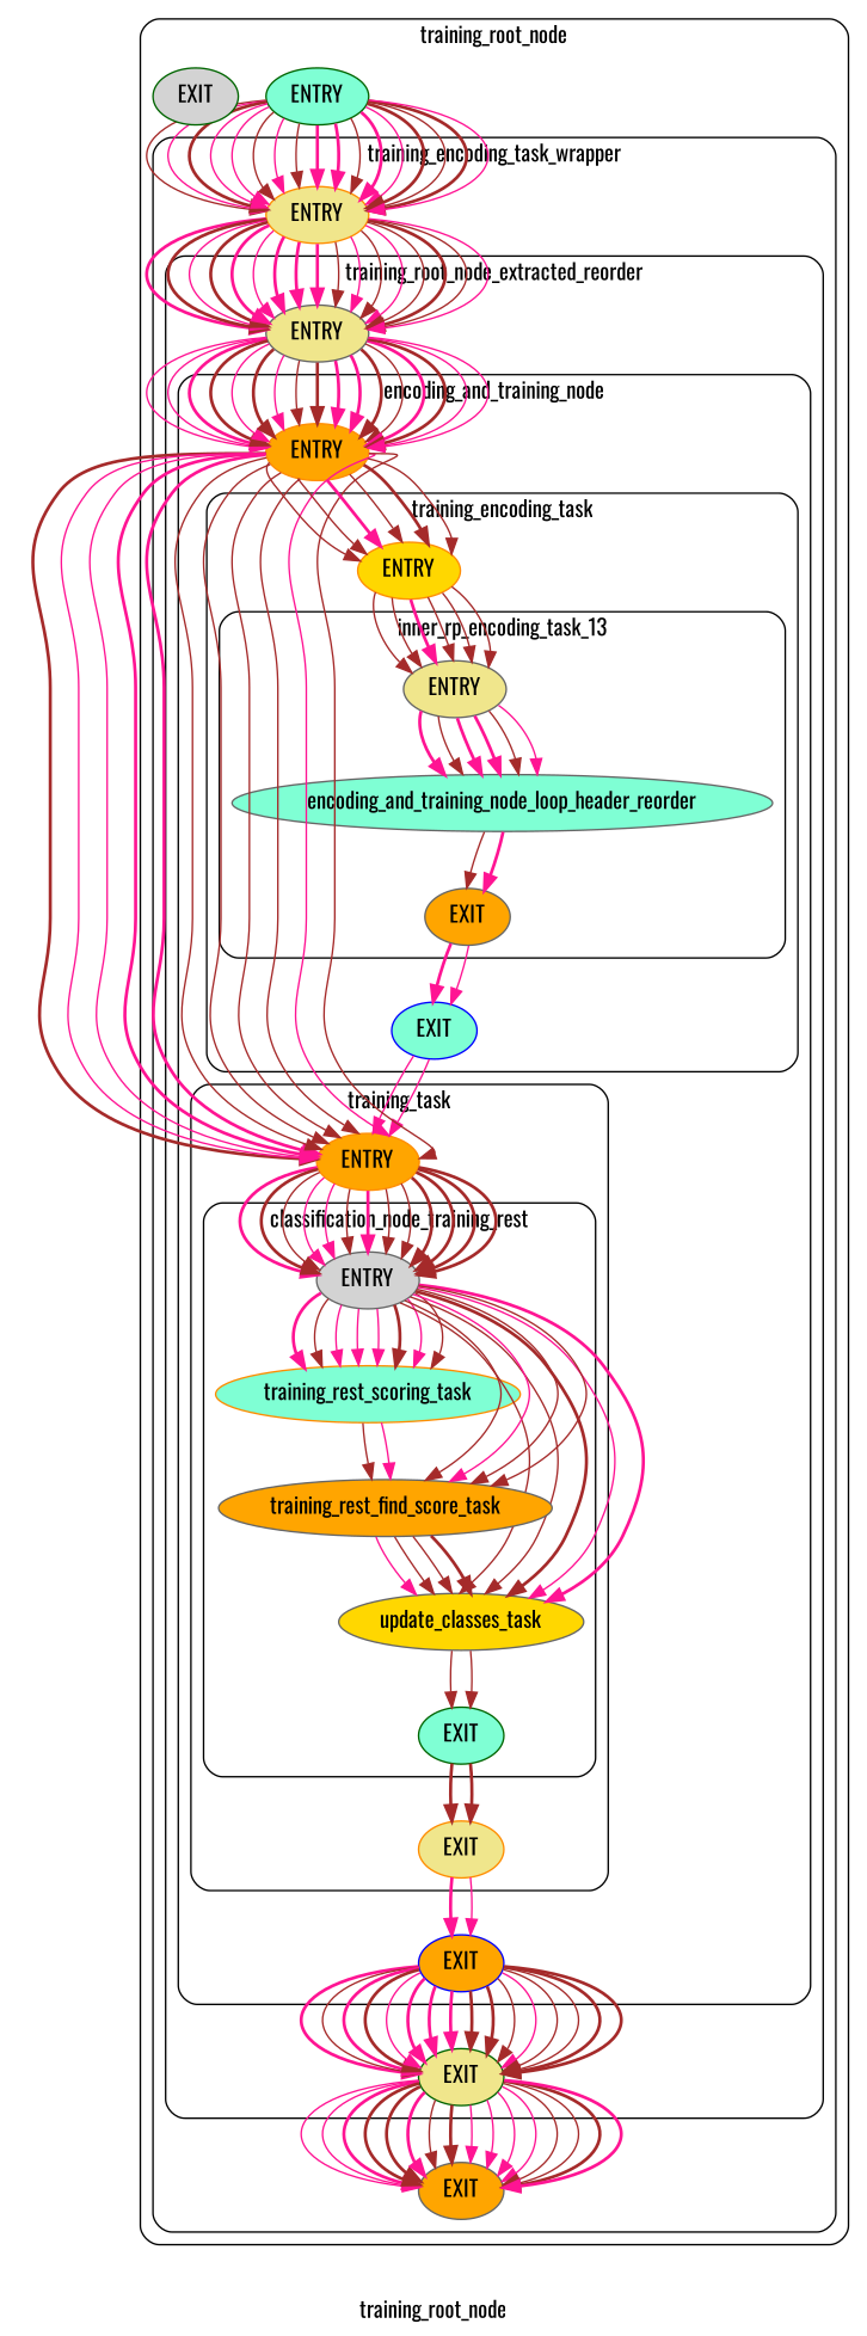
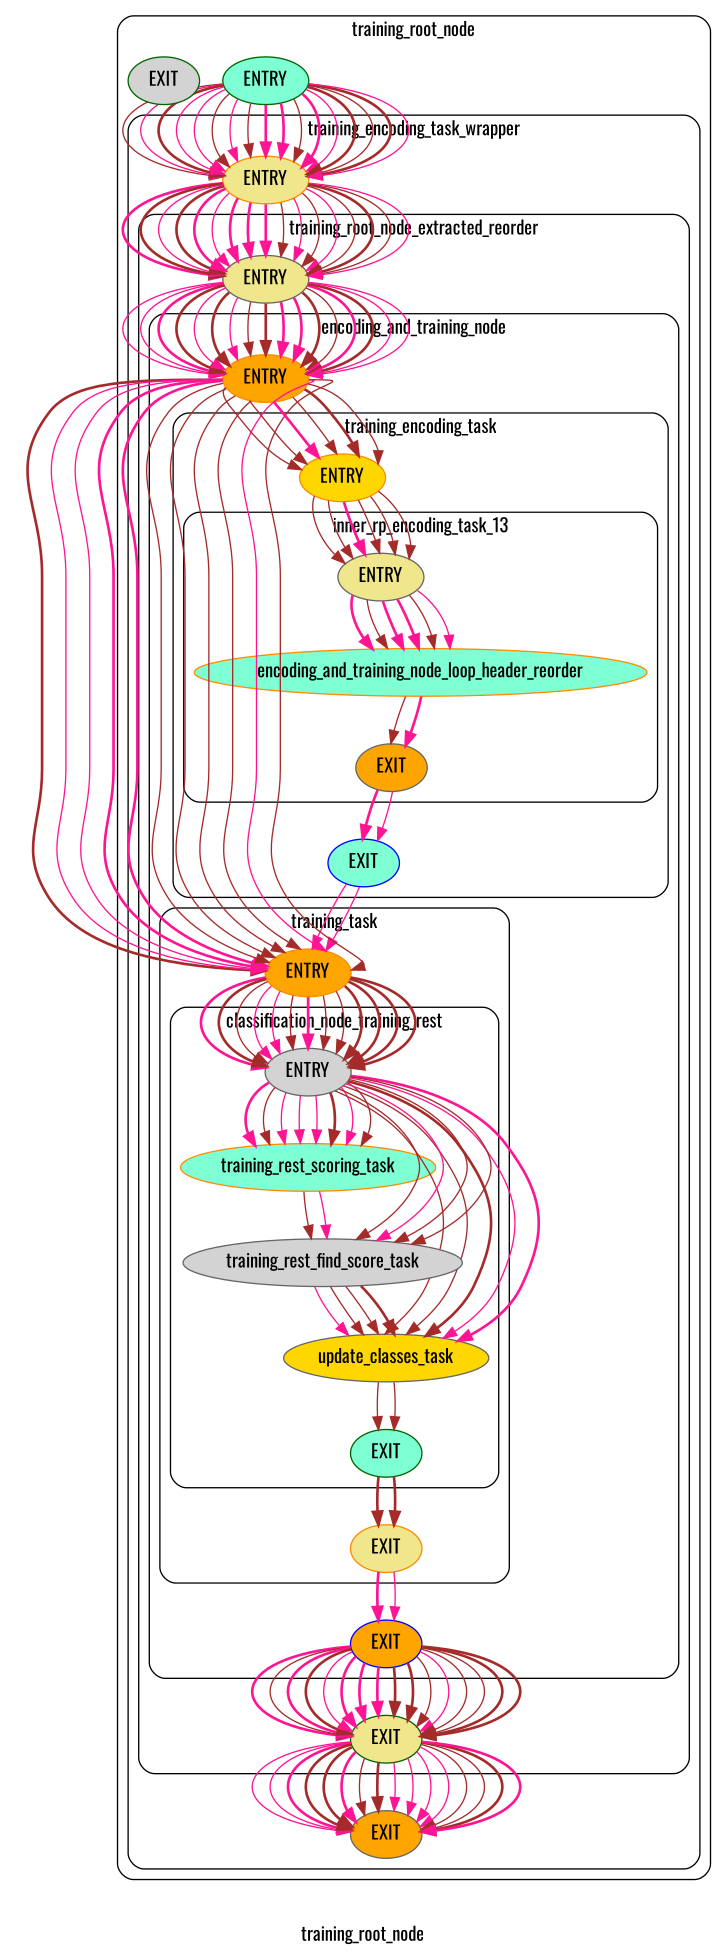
  digraph {
    compound=true
    fontname=Oswald
    label=training_root_node
    style=rounded
    node [color=gray40 fillcolor=aquamarine fontname=Oswald style=filled]
    edge [color=brown fontname=Oswald style=solid]
    n1 [fillcolor=lightgrey label=ENTRY]
    training_rest_scoring_task [color=darkorange]
    update_classes_task [fillcolor=gold]
-   training_rest_find_score_task [fillcolor=orange]
+   training_rest_find_score_task [fillcolor=lightgrey]
    n5 [color=darkgreen label=EXIT]
    n6 [color=darkorange fillcolor=orange label=ENTRY]
    n7 [color=darkorange fillcolor=khaki label=EXIT]
    n8 [fillcolor=khaki label=ENTRY]
-   encoding_and_training_node_loop_header_reorder
+   encoding_and_training_node_loop_header_reorder [color=darkorange]
    n10 [fillcolor=orange label=EXIT]
    n11 [color=darkorange fillcolor=gold label=ENTRY]
    n12 [color=blue label=EXIT]
    n13 [color=darkorange fillcolor=orange label=ENTRY]
    n14 [color=blue fillcolor=orange label=EXIT]
    n15 [fillcolor=khaki label=ENTRY]
    n16 [color=darkgreen fillcolor=khaki label=EXIT]
    n17 [color=darkorange fillcolor=khaki label=ENTRY]
    n18 [fillcolor=orange label=EXIT]
    n19 [color=darkgreen label=ENTRY]
    n20 [color=darkgreen fillcolor=lightgrey label=EXIT]
    subgraph cluster_1 {
      n19
      n20
      subgraph cluster_2 {
        label=training_encoding_task_wrapper
        n17
        n18
        subgraph cluster_3 {
          label=training_root_node_extracted_reorder
          n15
          n16
          subgraph cluster_4 {
            label=encoding_and_training_node
            n13
            n14
            subgraph cluster_5 {
              label=training_task
              n6
              n7
              subgraph cluster_6 {
                label=classification_node_training_rest
                n1
                training_rest_scoring_task
                update_classes_task
                training_rest_find_score_task
                n5
              }
            }
            subgraph cluster_7 {
              label=training_encoding_task
              n11
              n12
              subgraph cluster_8 {
                label=inner_rp_encoding_task_13
                n8
                encoding_and_training_node_loop_header_reorder
                n10
              }
            }
          }
        }
      }
    }
    n1 -> training_rest_scoring_task [color=deeppink style=bold]
    n1 -> training_rest_scoring_task
    n1 -> training_rest_scoring_task [color=deeppink]
    n1 -> training_rest_scoring_task [color=deeppink]
    n1 -> training_rest_scoring_task [color=deeppink]
    n1 -> training_rest_scoring_task [style=bold]
    n1 -> training_rest_scoring_task [color=deeppink]
    n1 -> training_rest_scoring_task
    n1 -> update_classes_task
    n1 -> update_classes_task
    n1 -> update_classes_task [style=bold]
    n1 -> update_classes_task [color=deeppink]
    n1 -> update_classes_task [color=deeppink style=bold]
    n1 -> training_rest_find_score_task
    n1 -> training_rest_find_score_task [color=deeppink]
    n1 -> training_rest_find_score_task
    n1 -> training_rest_find_score_task
    training_rest_scoring_task -> training_rest_find_score_task
    training_rest_scoring_task -> training_rest_find_score_task [color=deeppink]
    update_classes_task -> n5
    update_classes_task -> n5
    training_rest_find_score_task -> update_classes_task [color=deeppink]
    training_rest_find_score_task -> update_classes_task
    training_rest_find_score_task -> update_classes_task
    training_rest_find_score_task -> update_classes_task [style=bold]
    n5 -> n7 [style=bold]
    n5 -> n7 [style=bold]
    n6 -> n1 [color=deeppink style=bold]
    n6 -> n1 [style=bold]
    n6 -> n1
    n6 -> n1 [color=deeppink]
    n6 -> n1 [color=deeppink]
    n6 -> n1
    n6 -> n1 [color=deeppink style=bold]
    n6 -> n1
    n6 -> n1
    n6 -> n1 [style=bold]
    n6 -> n1 [style=bold]
    n6 -> n1 [style=bold]
    n6 -> n1 [style=bold]
    n7 -> n14 [color=deeppink style=bold]
    n7 -> n14 [color=deeppink]
    n8 -> encoding_and_training_node_loop_header_reorder [color=deeppink style=bold]
    n8 -> encoding_and_training_node_loop_header_reorder
    n8 -> encoding_and_training_node_loop_header_reorder [color=deeppink style=bold]
    n8 -> encoding_and_training_node_loop_header_reorder [color=deeppink style=bold]
    n8 -> encoding_and_training_node_loop_header_reorder
    n8 -> encoding_and_training_node_loop_header_reorder [color=deeppink]
    encoding_and_training_node_loop_header_reorder -> n10
    encoding_and_training_node_loop_header_reorder -> n10 [color=deeppink style=bold]
    n10 -> n12 [color=deeppink style=bold]
    n10 -> n12 [color=deeppink]
    n11 -> n8
    n11 -> n8
    n11 -> n8 [color=deeppink style=bold]
    n11 -> n8
    n11 -> n8
    n11 -> n8
    n12 -> n6 [color=deeppink]
    n12 -> n6 [color=deeppink]
    n13 -> n6 [style=bold]
    n13 -> n6 [color=deeppink]
    n13 -> n6 [color=deeppink]
    n13 -> n6 [color=deeppink style=bold]
    n13 -> n6 [color=deeppink style=bold]
    n13 -> n6
    n13 -> n6
    n13 -> n6
    n13 -> n6
    n13 -> n6 [color=deeppink]
    n13 -> n6
    n13 -> n11
    n13 -> n11
    n13 -> n11 [color=deeppink style=bold]
    n13 -> n11
    n13 -> n11 [style=bold]
    n13 -> n11
    n14 -> n16 [color=deeppink style=bold]
    n14 -> n16
    n14 -> n16 [color=deeppink style=bold]
    n14 -> n16 [style=bold]
    n14 -> n16 [color=deeppink]
    n14 -> n16 [color=deeppink style=bold]
    n14 -> n16 [color=deeppink style=bold]
    n14 -> n16 [color=deeppink style=bold]
    n14 -> n16 [style=bold]
    n14 -> n16 [style=bold]
    n14 -> n16
    n14 -> n16 [color=deeppink]
    n14 -> n16
    n14 -> n16
    n14 -> n16 [style=bold]
    n14 -> n16 [style=bold]
    n15 -> n13 [color=deeppink]
    n15 -> n13 [color=deeppink]
    n15 -> n13 [color=deeppink style=bold]
    n15 -> n13 [style=bold]
    n15 -> n13 [color=deeppink]
    n15 -> n13 [style=bold]
    n15 -> n13 [color=deeppink]
    n15 -> n13
    n15 -> n13 [style=bold]
    n15 -> n13 [color=deeppink style=bold]
    n15 -> n13 [color=deeppink style=bold]
    n15 -> n13 [style=bold]
    n15 -> n13
    n15 -> n13 [color=deeppink style=bold]
    n15 -> n13 [style=bold]
    n15 -> n13 [color=deeppink]
    n15 -> n13 [color=deeppink]
    n16 -> n18 [color=deeppink]
    n16 -> n18 [color=deeppink]
    n16 -> n18 [color=deeppink style=bold]
    n16 -> n18 [style=bold]
    n16 -> n18 [style=bold]
    n16 -> n18 [color=deeppink style=bold]
    n16 -> n18
    n16 -> n18 [style=bold]
    n16 -> n18 [color=deeppink]
    n16 -> n18 [color=deeppink]
    n16 -> n18 [color=deeppink]
    n16 -> n18 [color=deeppink]
    n16 -> n18
    n16 -> n18
    n16 -> n18 [style=bold]
    n16 -> n18 [color=deeppink style=bold]
    n17 -> n15 [color=deeppink style=bold]
    n17 -> n15 [style=bold]
    n17 -> n15 [color=deeppink]
    n17 -> n15 [style=bold]
    n17 -> n15 [color=deeppink style=bold]
    n17 -> n15 [color=deeppink]
    n17 -> n15 [color=deeppink style=bold]
    n17 -> n15 [color=deeppink style=bold]
    n17 -> n15 [color=deeppink style=bold]
    n17 -> n15
    n17 -> n15 [color=deeppink]
    n17 -> n15
    n17 -> n15 [color=deeppink]
    n17 -> n15
    n17 -> n15 [style=bold]
    n17 -> n15
    n17 -> n15 [color=deeppink]
    n19 -> n17
    n19 -> n17 [color=deeppink]
    n19 -> n17 [style=bold]
    n19 -> n17 [color=deeppink]
    n19 -> n17 [color=deeppink]
    n19 -> n17
    n19 -> n17 [color=deeppink]
    n19 -> n17
    n19 -> n17 [color=deeppink style=bold]
    n19 -> n17 [color=deeppink style=bold]
    n19 -> n17
    n19 -> n17 [color=deeppink style=bold]
    n19 -> n17 [color=deeppink]
    n19 -> n17 [style=bold]
    n19 -> n17
    n19 -> n17 [style=bold]
    n19 -> n17 [color=deeppink]
  }
